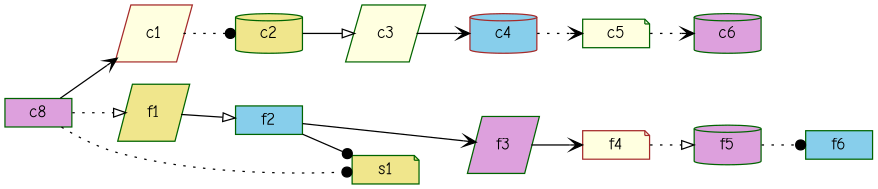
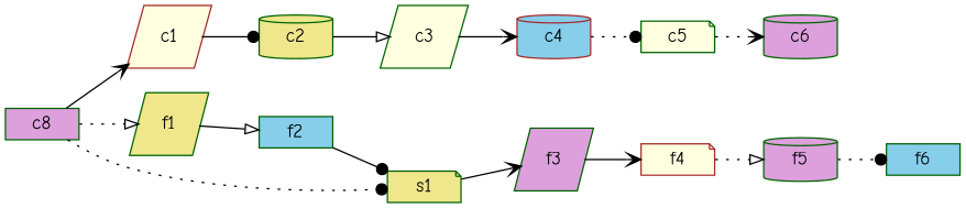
  digraph {
    fontname="Comic Neue"
    rankdir=LR
    node [color=darkgreen fillcolor=plum fontname="Comic Neue" shape=parallelogram style=filled]
    edge [arrowhead=vee fontname="Comic Neue" style=solid]
    n1 [height=.1 label=c8 shape=box]
    c1 [color=brown fillcolor=lightyellow height=.1]
    f1 [fillcolor=khaki height=.1]
    n4 [fillcolor=khaki height=.1 label=s1 shape=note]
    c2 [fillcolor=khaki height=.1 shape=cylinder]
    f2 [fillcolor=skyblue height=.1 shape=box]
    c3 [fillcolor=lightyellow height=.1]
    c4 [color=brown fillcolor=skyblue height=.1 shape=cylinder]
    c5 [fillcolor=lightyellow height=.1 shape=note]
    c6 [height=.1 shape=cylinder]
    f3 [height=.1]
    f4 [color=brown fillcolor=lightyellow height=.1 shape=note]
    f5 [height=.1 shape=cylinder]
    f6 [fillcolor=skyblue height=.1 shape=box]
    n1 -> c1
    n1 -> f1 [arrowhead=onormal style=dotted]
    n1 -> n4 [arrowhead=dot style=dotted]
-   c1 -> c2 [arrowhead=dot style=dotted]
+   c1 -> c2 [arrowhead=dot]
    f1 -> f2 [arrowhead=onormal]
    c2 -> c3 [arrowhead=onormal]
    f2 -> n4 [arrowhead=dot]
-   f2 -> f3
+   n4 -> f3
    c3 -> c4
-   c4 -> c5 [style=dotted]
+   c4 -> c5 [arrowhead=dot style=dotted]
    c5 -> c6 [style=dotted]
    f3 -> f4
    f4 -> f5 [arrowhead=onormal style=dotted]
    f5 -> f6 [arrowhead=dot style=dotted]
  }
